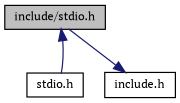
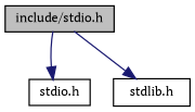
  digraph {
    fontname="PT Serif"
    node [color=black fillcolor=white fontname="PT Serif" fontsize=10 shape=record style=filled]
    edge [color=midnightblue fontname="PT Serif" fontsize=10 labelfontname=Helvetica labelfontsize=10 style=solid]
    n1 [fillcolor=grey75 fontcolor=black height=0.2 label="include/stdio.h" width=0.4]
    n2 [height=0.2 label="stdio.h" width=0.4]
-   n3 [height=0.2 label="include.h" width=0.4]
-   n2 -> n1
+   n3 [height=0.2 label="stdlib.h" width=0.4]
+   n1 -> n2
    n1 -> n3
  }
